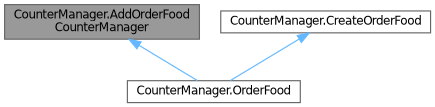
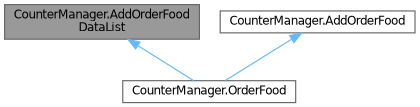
  digraph {
    rankdir=TB
    node [color=grey40 fillcolor=white fontname=Helvetica fontsize=10 shape=box style=filled]
    edge [color=steelblue1 dir=back fontname=Helvetica fontsize=10 labelfontname=Helvetica labelfontsize=10 style=solid]
-   n1 [color=gray40 fillcolor=grey60 fontcolor=black height=0.2 label="CounterManager.AddOrderFood\lCounterManager" width=0.4]
+   n1 [color=gray40 fillcolor=grey60 fontcolor=black height=0.2 label="CounterManager.AddOrderFood\lDataList" width=0.4]
    n2 [height=0.2 label="CounterManager.OrderFood" width=0.4]
-   n3 [height=0.2 label="CounterManager.CreateOrderFood" width=0.4]
+   n3 [height=0.2 label="CounterManager.AddOrderFood" width=0.4]
    n1 -> n2
    n3 -> n2
  }
